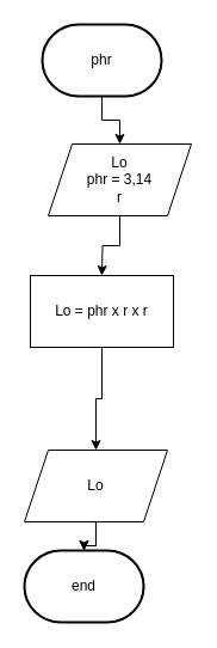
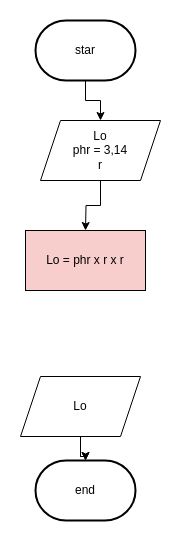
  <mxCell id="0" />
  <mxCell id="1" parent="0" />
  <mxCell id="2" value="" style="edgeStyle=orthogonalEdgeStyle;rounded=0;orthogonalLoop=1;jettySize=auto;html=1;" edge="1" parent="1" source="3" target="5"><mxGeometry relative="1" as="geometry" /></mxCell>
- <mxCell id="3" value="phr" style="strokeWidth=2;html=1;shape=mxgraph.flowchart.terminator;whiteSpace=wrap;" vertex="1" parent="1"><mxGeometry x="35" y="20" width="100" height="60" as="geometry" /></mxCell>
+ <mxCell id="3" value="star" style="strokeWidth=2;html=1;shape=mxgraph.flowchart.terminator;whiteSpace=wrap;" vertex="1" parent="1"><mxGeometry x="35" y="20" width="100" height="60" as="geometry" /></mxCell>
  <mxCell id="4" value="" style="edgeStyle=orthogonalEdgeStyle;rounded=0;orthogonalLoop=1;jettySize=auto;html=1;" edge="1" parent="1" source="5"><mxGeometry relative="1" as="geometry"><mxPoint x="85" y="230" as="targetPoint" /></mxGeometry></mxCell>
  <mxCell id="5" value="Lo&lt;br&gt;phr = 3,14&lt;br&gt;r" style="shape=parallelogram;perimeter=parallelogramPerimeter;whiteSpace=wrap;html=1;fixedSize=1;" vertex="1" parent="1"><mxGeometry x="40" y="120" width="120" height="60" as="geometry" /></mxCell>
- <mxCell id="6" value="" style="edgeStyle=orthogonalEdgeStyle;rounded=0;orthogonalLoop=1;jettySize=auto;html=1;exitX=0.5;exitY=1;exitDx=0;exitDy=0;" edge="1" parent="1" source="11" target="9"><mxGeometry relative="1" as="geometry"><mxPoint x="85" y="310" as="sourcePoint" /></mxGeometry></mxCell>
  <mxCell id="7" value="" style="edgeStyle=orthogonalEdgeStyle;rounded=0;orthogonalLoop=1;jettySize=auto;html=1;" edge="1" parent="1" source="9" target="10"><mxGeometry relative="1" as="geometry" /></mxCell>
  <mxCell id="8" value="" style="edgeStyle=orthogonalEdgeStyle;rounded=0;orthogonalLoop=1;jettySize=auto;html=1;" edge="1" parent="1" source="9" target="10"><mxGeometry relative="1" as="geometry" /></mxCell>
  <mxCell id="9" value="Lo" style="shape=parallelogram;perimeter=parallelogramPerimeter;whiteSpace=wrap;html=1;fixedSize=1;" vertex="1" parent="1"><mxGeometry x="20" y="376" width="120" height="60" as="geometry" /></mxCell>
- <mxCell id="10" value="end" style="strokeWidth=2;html=1;shape=mxgraph.flowchart.terminator;whiteSpace=wrap;" vertex="1" parent="1"><mxGeometry x="20" y="460" width="100" height="60" as="geometry" /></mxCell>
- <mxCell id="11" value="Lo = phr x r x r" style="rounded=0;whiteSpace=wrap;html=1;" vertex="1" parent="1"><mxGeometry x="25" y="230" width="120" height="60" as="geometry" /></mxCell>
+ <mxCell id="10" value="end" style="strokeWidth=2;html=1;shape=mxgraph.flowchart.terminator;whiteSpace=wrap;" vertex="1" parent="1"><mxGeometry x="35" y="460" width="100" height="60" as="geometry" /></mxCell>
+ <mxCell id="11" value="Lo = phr x r x r" style="rounded=0;whiteSpace=wrap;html=1;fillColor=#f8cecc;" vertex="1" parent="1"><mxGeometry x="25" y="230" width="120" height="60" as="geometry" /></mxCell>
